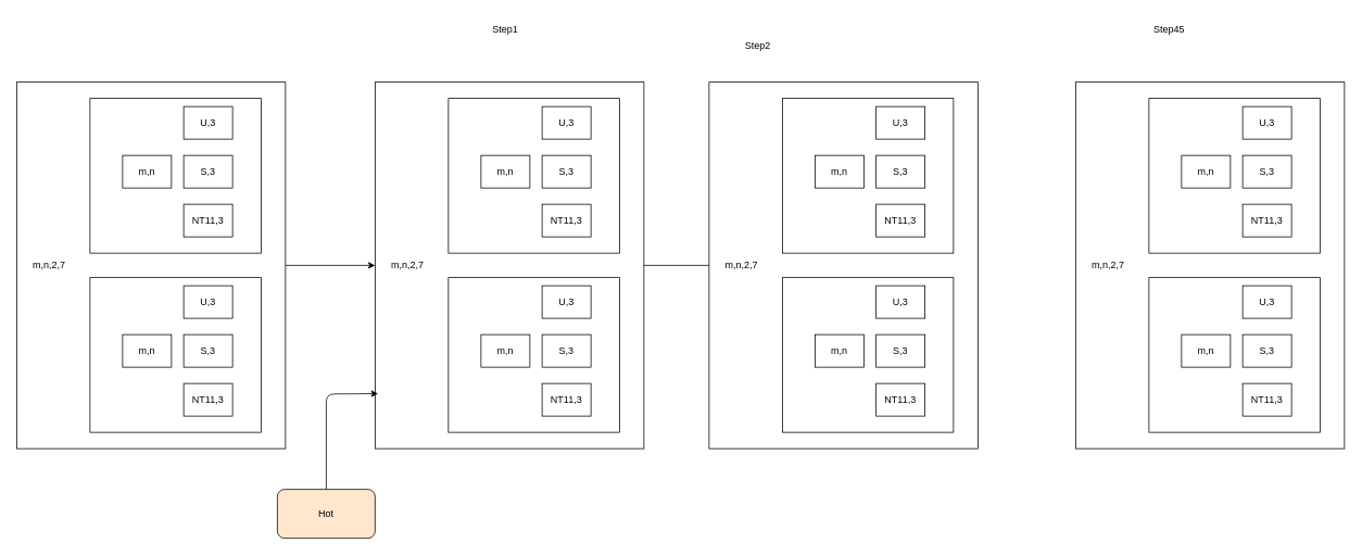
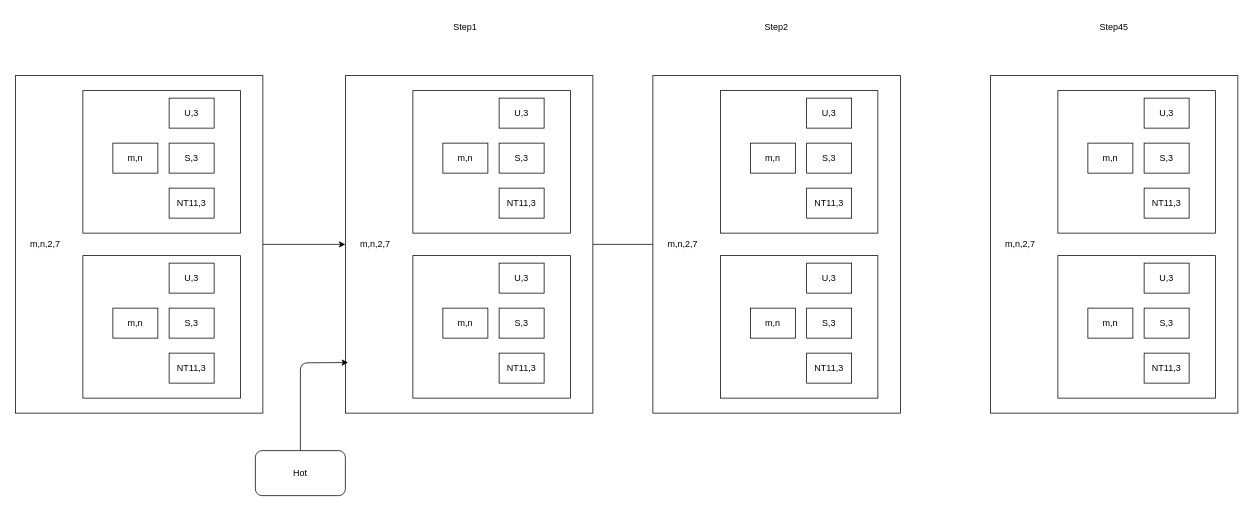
  <mxCell id="0" />
  <mxCell id="1" parent="0" />
  <mxCell id="2" value="" style="edgeStyle=none;html=1;" edge="1" parent="1" source="3" target="26"><mxGeometry relative="1" as="geometry" /></mxCell>
  <mxCell id="3" value="" style="rounded=0;whiteSpace=wrap;html=1;" vertex="1" parent="1"><mxGeometry x="460" y="100" width="330" height="450" as="geometry" /></mxCell>
  <mxCell id="4" value="&lt;div&gt;&lt;br&gt;&lt;/div&gt;" style="rounded=0;whiteSpace=wrap;html=1;" vertex="1" parent="1"><mxGeometry x="550" y="120" width="210" height="190" as="geometry" /></mxCell>
  <mxCell id="5" value="m,n" style="rounded=0;whiteSpace=wrap;html=1;" vertex="1" parent="1"><mxGeometry x="590" y="190" width="60" height="40" as="geometry" /></mxCell>
  <mxCell id="6" value="U,3" style="rounded=0;whiteSpace=wrap;html=1;" vertex="1" parent="1"><mxGeometry x="665" y="130" width="60" height="40" as="geometry" /></mxCell>
  <mxCell id="7" value="S,3" style="rounded=0;whiteSpace=wrap;html=1;" vertex="1" parent="1"><mxGeometry x="665" y="190" width="60" height="40" as="geometry" /></mxCell>
  <mxCell id="8" value="NT11,3" style="rounded=0;whiteSpace=wrap;html=1;" vertex="1" parent="1"><mxGeometry x="665" y="250" width="60" height="40" as="geometry" /></mxCell>
  <mxCell id="9" value="&lt;div&gt;&lt;br&gt;&lt;/div&gt;" style="rounded=0;whiteSpace=wrap;html=1;" vertex="1" parent="1"><mxGeometry x="550" y="340" width="210" height="190" as="geometry" /></mxCell>
  <mxCell id="10" value="m,n" style="rounded=0;whiteSpace=wrap;html=1;" vertex="1" parent="1"><mxGeometry x="590" y="410" width="60" height="40" as="geometry" /></mxCell>
  <mxCell id="11" value="U,3" style="rounded=0;whiteSpace=wrap;html=1;" vertex="1" parent="1"><mxGeometry x="665" y="350" width="60" height="40" as="geometry" /></mxCell>
  <mxCell id="12" value="S,3" style="rounded=0;whiteSpace=wrap;html=1;" vertex="1" parent="1"><mxGeometry x="665" y="410" width="60" height="40" as="geometry" /></mxCell>
  <mxCell id="13" value="NT11,3" style="rounded=0;whiteSpace=wrap;html=1;" vertex="1" parent="1"><mxGeometry x="665" y="470" width="60" height="40" as="geometry" /></mxCell>
  <mxCell id="14" value="m,n,2,7" style="text;html=1;align=center;verticalAlign=middle;whiteSpace=wrap;rounded=0;" vertex="1" parent="1"><mxGeometry x="470" y="310" width="60" height="30" as="geometry" /></mxCell>
  <mxCell id="15" value="" style="rounded=0;whiteSpace=wrap;html=1;" vertex="1" parent="1"><mxGeometry x="870" y="100" width="330" height="450" as="geometry" /></mxCell>
  <mxCell id="16" value="&lt;div&gt;&lt;br&gt;&lt;/div&gt;" style="rounded=0;whiteSpace=wrap;html=1;" vertex="1" parent="1"><mxGeometry x="960" y="120" width="210" height="190" as="geometry" /></mxCell>
  <mxCell id="17" value="m,n" style="rounded=0;whiteSpace=wrap;html=1;" vertex="1" parent="1"><mxGeometry x="1000" y="190" width="60" height="40" as="geometry" /></mxCell>
  <mxCell id="18" value="U,3" style="rounded=0;whiteSpace=wrap;html=1;" vertex="1" parent="1"><mxGeometry x="1075" y="130" width="60" height="40" as="geometry" /></mxCell>
  <mxCell id="19" value="S,3" style="rounded=0;whiteSpace=wrap;html=1;" vertex="1" parent="1"><mxGeometry x="1075" y="190" width="60" height="40" as="geometry" /></mxCell>
  <mxCell id="20" value="NT11,3" style="rounded=0;whiteSpace=wrap;html=1;" vertex="1" parent="1"><mxGeometry x="1075" y="250" width="60" height="40" as="geometry" /></mxCell>
  <mxCell id="21" value="&lt;div&gt;&lt;br&gt;&lt;/div&gt;" style="rounded=0;whiteSpace=wrap;html=1;" vertex="1" parent="1"><mxGeometry x="960" y="340" width="210" height="190" as="geometry" /></mxCell>
  <mxCell id="22" value="m,n" style="rounded=0;whiteSpace=wrap;html=1;" vertex="1" parent="1"><mxGeometry x="1000" y="410" width="60" height="40" as="geometry" /></mxCell>
  <mxCell id="23" value="U,3" style="rounded=0;whiteSpace=wrap;html=1;" vertex="1" parent="1"><mxGeometry x="1075" y="350" width="60" height="40" as="geometry" /></mxCell>
  <mxCell id="24" value="S,3" style="rounded=0;whiteSpace=wrap;html=1;" vertex="1" parent="1"><mxGeometry x="1075" y="410" width="60" height="40" as="geometry" /></mxCell>
  <mxCell id="25" value="NT11,3" style="rounded=0;whiteSpace=wrap;html=1;" vertex="1" parent="1"><mxGeometry x="1075" y="470" width="60" height="40" as="geometry" /></mxCell>
  <mxCell id="26" value="m,n,2,7" style="text;html=1;align=center;verticalAlign=middle;whiteSpace=wrap;rounded=0;" vertex="1" parent="1"><mxGeometry x="880" y="310" width="60" height="30" as="geometry" /></mxCell>
  <mxCell id="27" value="Step1" style="text;html=1;align=center;verticalAlign=middle;whiteSpace=wrap;rounded=0;" vertex="1" parent="1"><mxGeometry x="590" y="20" width="60" height="30" as="geometry" /></mxCell>
- <mxCell id="28" value="Step2" style="text;html=1;align=center;verticalAlign=middle;whiteSpace=wrap;rounded=0;" vertex="1" parent="1"><mxGeometry x="900" y="40" width="60" height="30" as="geometry" /></mxCell>
+ <mxCell id="28" value="Step2" style="text;html=1;align=center;verticalAlign=middle;whiteSpace=wrap;rounded=0;" vertex="1" parent="1"><mxGeometry x="1005" y="20" width="60" height="30" as="geometry" /></mxCell>
  <mxCell id="29" value="" style="rounded=0;whiteSpace=wrap;html=1;" vertex="1" parent="1"><mxGeometry x="1320" y="100" width="330" height="450" as="geometry" /></mxCell>
  <mxCell id="30" value="&lt;div&gt;&lt;br&gt;&lt;/div&gt;" style="rounded=0;whiteSpace=wrap;html=1;" vertex="1" parent="1"><mxGeometry x="1410" y="120" width="210" height="190" as="geometry" /></mxCell>
  <mxCell id="31" value="m,n" style="rounded=0;whiteSpace=wrap;html=1;" vertex="1" parent="1"><mxGeometry x="1450" y="190" width="60" height="40" as="geometry" /></mxCell>
  <mxCell id="32" value="U,3" style="rounded=0;whiteSpace=wrap;html=1;" vertex="1" parent="1"><mxGeometry x="1525" y="130" width="60" height="40" as="geometry" /></mxCell>
  <mxCell id="33" value="S,3" style="rounded=0;whiteSpace=wrap;html=1;" vertex="1" parent="1"><mxGeometry x="1525" y="190" width="60" height="40" as="geometry" /></mxCell>
  <mxCell id="34" value="NT11,3" style="rounded=0;whiteSpace=wrap;html=1;" vertex="1" parent="1"><mxGeometry x="1525" y="250" width="60" height="40" as="geometry" /></mxCell>
  <mxCell id="35" value="&lt;div&gt;&lt;br&gt;&lt;/div&gt;" style="rounded=0;whiteSpace=wrap;html=1;" vertex="1" parent="1"><mxGeometry x="1410" y="340" width="210" height="190" as="geometry" /></mxCell>
  <mxCell id="36" value="m,n" style="rounded=0;whiteSpace=wrap;html=1;" vertex="1" parent="1"><mxGeometry x="1450" y="410" width="60" height="40" as="geometry" /></mxCell>
  <mxCell id="37" value="U,3" style="rounded=0;whiteSpace=wrap;html=1;" vertex="1" parent="1"><mxGeometry x="1525" y="350" width="60" height="40" as="geometry" /></mxCell>
  <mxCell id="38" value="S,3" style="rounded=0;whiteSpace=wrap;html=1;" vertex="1" parent="1"><mxGeometry x="1525" y="410" width="60" height="40" as="geometry" /></mxCell>
  <mxCell id="39" value="NT11,3" style="rounded=0;whiteSpace=wrap;html=1;" vertex="1" parent="1"><mxGeometry x="1525" y="470" width="60" height="40" as="geometry" /></mxCell>
  <mxCell id="40" value="m,n,2,7" style="text;html=1;align=center;verticalAlign=middle;whiteSpace=wrap;rounded=0;" vertex="1" parent="1"><mxGeometry x="1330" y="310" width="60" height="30" as="geometry" /></mxCell>
- <mxCell id="41" value="Step45" style="text;html=1;align=center;verticalAlign=middle;whiteSpace=wrap;rounded=0;" vertex="1" parent="1"><mxGeometry x="1405" y="20" width="60" height="30" as="geometry" /></mxCell>
+ <mxCell id="41" value="Step45" style="text;html=1;align=center;verticalAlign=middle;whiteSpace=wrap;rounded=0;" vertex="1" parent="1"><mxGeometry x="1455" y="20" width="60" height="30" as="geometry" /></mxCell>
  <mxCell id="42" value="" style="edgeStyle=none;html=1;" edge="1" parent="1" source="43" target="3"><mxGeometry relative="1" as="geometry" /></mxCell>
  <mxCell id="43" value="" style="rounded=0;whiteSpace=wrap;html=1;" vertex="1" parent="1"><mxGeometry x="20" y="100" width="330" height="450" as="geometry" /></mxCell>
  <mxCell id="44" value="&lt;div&gt;&lt;br&gt;&lt;/div&gt;" style="rounded=0;whiteSpace=wrap;html=1;" vertex="1" parent="1"><mxGeometry x="110" y="120" width="210" height="190" as="geometry" /></mxCell>
  <mxCell id="45" value="m,n" style="rounded=0;whiteSpace=wrap;html=1;" vertex="1" parent="1"><mxGeometry x="150" y="190" width="60" height="40" as="geometry" /></mxCell>
  <mxCell id="46" value="U,3" style="rounded=0;whiteSpace=wrap;html=1;" vertex="1" parent="1"><mxGeometry x="225" y="130" width="60" height="40" as="geometry" /></mxCell>
  <mxCell id="47" value="S,3" style="rounded=0;whiteSpace=wrap;html=1;" vertex="1" parent="1"><mxGeometry x="225" y="190" width="60" height="40" as="geometry" /></mxCell>
  <mxCell id="48" value="NT11,3" style="rounded=0;whiteSpace=wrap;html=1;" vertex="1" parent="1"><mxGeometry x="225" y="250" width="60" height="40" as="geometry" /></mxCell>
  <mxCell id="49" value="&lt;div&gt;&lt;br&gt;&lt;/div&gt;" style="rounded=0;whiteSpace=wrap;html=1;" vertex="1" parent="1"><mxGeometry x="110" y="340" width="210" height="190" as="geometry" /></mxCell>
  <mxCell id="50" value="m,n" style="rounded=0;whiteSpace=wrap;html=1;" vertex="1" parent="1"><mxGeometry x="150" y="410" width="60" height="40" as="geometry" /></mxCell>
  <mxCell id="51" value="U,3" style="rounded=0;whiteSpace=wrap;html=1;" vertex="1" parent="1"><mxGeometry x="225" y="350" width="60" height="40" as="geometry" /></mxCell>
  <mxCell id="52" value="S,3" style="rounded=0;whiteSpace=wrap;html=1;" vertex="1" parent="1"><mxGeometry x="225" y="410" width="60" height="40" as="geometry" /></mxCell>
  <mxCell id="53" value="NT11,3" style="rounded=0;whiteSpace=wrap;html=1;" vertex="1" parent="1"><mxGeometry x="225" y="470" width="60" height="40" as="geometry" /></mxCell>
  <mxCell id="54" value="m,n,2,7" style="text;html=1;align=center;verticalAlign=middle;whiteSpace=wrap;rounded=0;" vertex="1" parent="1"><mxGeometry x="30" y="310" width="60" height="30" as="geometry" /></mxCell>
  <mxCell id="55" value="" style="endArrow=classic;html=1;entryX=0.011;entryY=0.85;entryDx=0;entryDy=0;entryPerimeter=0;" edge="1" parent="1" source="57" target="3"><mxGeometry width="50" height="50" relative="1" as="geometry"><mxPoint x="400" y="640" as="sourcePoint" /><mxPoint x="450" y="590" as="targetPoint" /><Array as="points"><mxPoint x="400" y="483" /></Array></mxGeometry></mxCell>
  <mxCell id="56" value="" style="endArrow=classic;html=1;entryX=0.011;entryY=0.85;entryDx=0;entryDy=0;entryPerimeter=0;" edge="1" parent="1" target="57"><mxGeometry width="50" height="50" relative="1" as="geometry"><mxPoint x="400" y="640" as="sourcePoint" /><mxPoint x="464" y="483" as="targetPoint" /><Array as="points" /></mxGeometry></mxCell>
- <mxCell id="57" value="Hot" style="rounded=1;whiteSpace=wrap;html=1;fillColor=#ffe6cc;" vertex="1" parent="1"><mxGeometry x="340" y="600" width="120" height="60" as="geometry" /></mxCell>
+ <mxCell id="57" value="Hot" style="rounded=1;whiteSpace=wrap;html=1;" vertex="1" parent="1"><mxGeometry x="340" y="600" width="120" height="60" as="geometry" /></mxCell>
